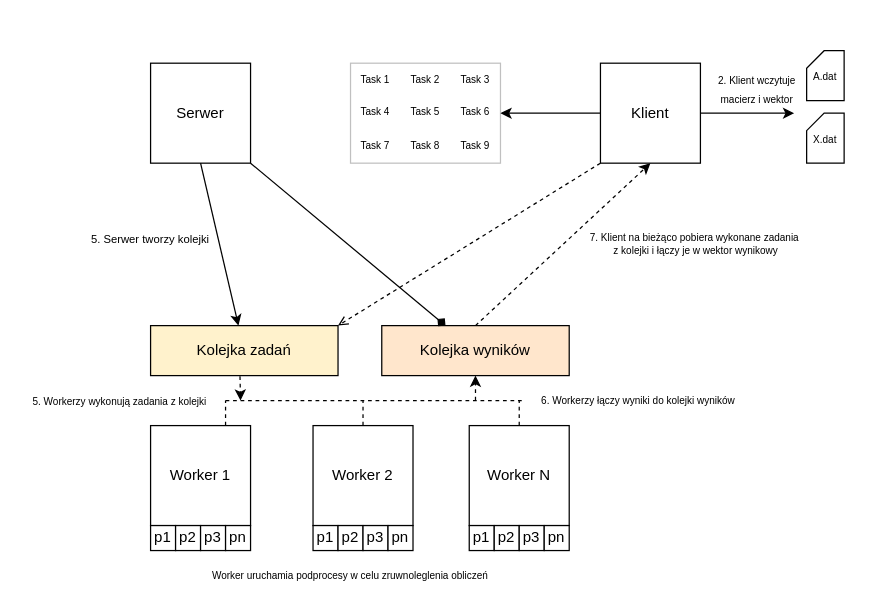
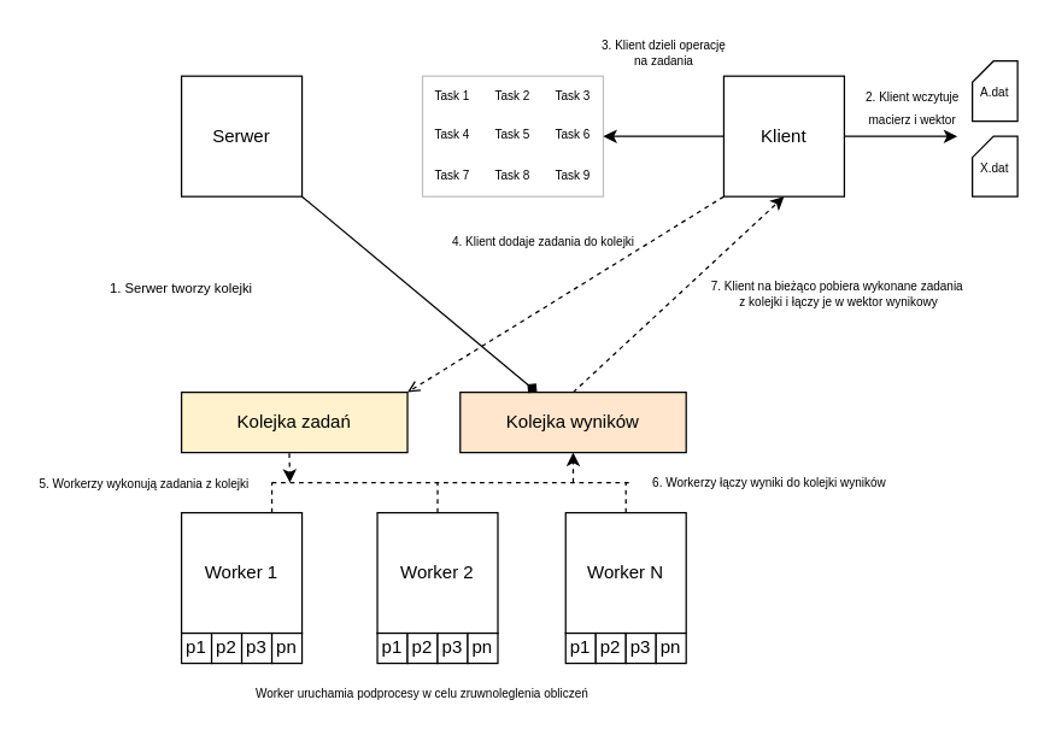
  <mxCell id="0" />
  <mxCell id="1" parent="0" />
  <mxCell id="2" value="Serwer" style="whiteSpace=wrap;html=1;aspect=fixed;" parent="1" vertex="1"><mxGeometry x="120" y="50" width="80" height="80" as="geometry" /></mxCell>
  <mxCell id="3" value="Klient" style="whiteSpace=wrap;html=1;aspect=fixed;" parent="1" vertex="1"><mxGeometry x="480" y="50" width="80" height="80" as="geometry" /></mxCell>
  <mxCell id="4" value="Kolejka zadań" style="rounded=0;whiteSpace=wrap;html=1;fillColor=#fff2cc;" parent="1" vertex="1"><mxGeometry x="120" y="260" width="150" height="40" as="geometry" /></mxCell>
  <mxCell id="5" value="Kolejka wyników" style="rounded=0;whiteSpace=wrap;html=1;fillColor=#ffe6cc;" parent="1" vertex="1"><mxGeometry x="305" y="260" width="150" height="40" as="geometry" /></mxCell>
- <mxCell id="6" value="" style="endArrow=classic;html=1;exitX=0.5;exitY=1;exitDx=0;exitDy=0;" parent="1" source="2" target="4" edge="1"><mxGeometry width="50" height="50" relative="1" as="geometry"><mxPoint x="390" y="240" as="sourcePoint" /><mxPoint x="440" y="190" as="targetPoint" /></mxGeometry></mxCell>
  <mxCell id="7" value="" style="endArrow=diamond;html=1;exitX=1;exitY=1;exitDx=0;exitDy=0;" parent="1" source="2" target="5" edge="1"><mxGeometry width="50" height="50" relative="1" as="geometry"><mxPoint x="390" y="240" as="sourcePoint" /><mxPoint x="440" y="190" as="targetPoint" /></mxGeometry></mxCell>
- <mxCell id="8" value="&lt;font style=&quot;font-size: 9px&quot;&gt;5. Serwer tworzy kolejki&lt;/font&gt;" style="text;html=1;strokeColor=none;fillColor=none;align=center;verticalAlign=middle;whiteSpace=wrap;rounded=0;" parent="1" vertex="1"><mxGeometry x="40" y="180" width="160" height="20" as="geometry" /></mxCell>
+ <mxCell id="8" value="&lt;font style=&quot;font-size: 9px&quot;&gt;1. Serwer tworzy kolejki&lt;/font&gt;" style="text;html=1;strokeColor=none;fillColor=none;align=center;verticalAlign=middle;whiteSpace=wrap;rounded=0;" parent="1" vertex="1"><mxGeometry x="40" y="180" width="160" height="20" as="geometry" /></mxCell>
  <mxCell id="9" value="&lt;font style=&quot;font-size: 8px&quot;&gt;A.dat&lt;/font&gt;" style="shape=card;whiteSpace=wrap;html=1;size=14;" parent="1" vertex="1"><mxGeometry x="645" y="40" width="30" height="40" as="geometry" /></mxCell>
  <mxCell id="10" value="&lt;font style=&quot;font-size: 8px&quot;&gt;X.dat&lt;/font&gt;" style="shape=card;whiteSpace=wrap;html=1;size=14;" parent="1" vertex="1"><mxGeometry x="645" y="90" width="30" height="40" as="geometry" /></mxCell>
  <mxCell id="11" value="" style="endArrow=classic;html=1;exitX=1;exitY=0.5;exitDx=0;exitDy=0;" parent="1" source="3" edge="1"><mxGeometry width="50" height="50" relative="1" as="geometry"><mxPoint x="495" y="240" as="sourcePoint" /><mxPoint x="635" y="90" as="targetPoint" /></mxGeometry></mxCell>
  <mxCell id="12" value="&lt;font style=&quot;font-size: 8px&quot;&gt;2. Klient wczytuje &lt;br&gt;macierz i wektor&lt;br&gt;&lt;/font&gt;" style="text;html=1;align=center;verticalAlign=middle;resizable=0;points=[];autosize=1;" parent="1" vertex="1"><mxGeometry x="565" y="50" width="80" height="40" as="geometry" /></mxCell>
  <mxCell id="13" value="&lt;table border=&quot;0&quot; width=&quot;100%&quot; style=&quot;width: 100% ; height: 100% ; border-collapse: collapse&quot;&gt;&lt;tbody&gt;&lt;tr&gt;&lt;td align=&quot;center&quot;&gt;Task 1&lt;/td&gt;&lt;td align=&quot;center&quot;&gt;Task 2&lt;/td&gt;&lt;td align=&quot;center&quot;&gt;Task 3&lt;/td&gt;&lt;/tr&gt;&lt;tr&gt;&lt;td align=&quot;center&quot;&gt;Task 4&lt;/td&gt;&lt;td align=&quot;center&quot;&gt;Task 5&lt;/td&gt;&lt;td align=&quot;center&quot;&gt;Task 6&lt;/td&gt;&lt;/tr&gt;&lt;tr&gt;&lt;td align=&quot;center&quot;&gt;Task 7&lt;/td&gt;&lt;td align=&quot;center&quot;&gt;Task 8&lt;/td&gt;&lt;td align=&quot;center&quot;&gt;Task 9&lt;/td&gt;&lt;/tr&gt;&lt;/tbody&gt;&lt;/table&gt;" style="text;html=1;strokeColor=#c0c0c0;fillColor=none;overflow=fill;fontSize=8;" parent="1" vertex="1"><mxGeometry x="280" y="50" width="120" height="80" as="geometry" /></mxCell>
  <mxCell id="14" value="" style="endArrow=classic;html=1;fontSize=8;exitX=0;exitY=0.5;exitDx=0;exitDy=0;entryX=1;entryY=0.5;entryDx=0;entryDy=0;" parent="1" source="3" target="13" edge="1"><mxGeometry width="50" height="50" relative="1" as="geometry"><mxPoint x="390" y="220" as="sourcePoint" /><mxPoint x="440" y="170" as="targetPoint" /></mxGeometry></mxCell>
+ <mxCell id="15" value="3. Klient dzieli operację &lt;br&gt;na zadania" style="text;html=1;align=center;verticalAlign=middle;resizable=0;points=[];autosize=1;fontSize=8;" parent="1" vertex="1"><mxGeometry x="390" y="20" width="100" height="30" as="geometry" /></mxCell>
  <mxCell id="16" value="" style="endArrow=open;html=1;fontSize=8;entryX=1;entryY=0;entryDx=0;entryDy=0;exitX=0;exitY=1;exitDx=0;exitDy=0;dashed=1;" parent="1" source="3" target="4" edge="1"><mxGeometry width="50" height="50" relative="1" as="geometry"><mxPoint x="390" y="220" as="sourcePoint" /><mxPoint x="440" y="170" as="targetPoint" /></mxGeometry></mxCell>
+ <mxCell id="17" value="4. Klient dodaje zadania do kolejki" style="text;html=1;align=center;verticalAlign=middle;resizable=0;points=[];autosize=1;fontSize=8;" parent="1" vertex="1"><mxGeometry x="290" y="150" width="140" height="20" as="geometry" /></mxCell>
  <mxCell id="18" value="Worker 1" style="whiteSpace=wrap;html=1;aspect=fixed;fontSize=12;" parent="1" vertex="1"><mxGeometry x="120" y="340" width="80" height="80" as="geometry" /></mxCell>
  <mxCell id="19" value="Worker 2" style="whiteSpace=wrap;html=1;aspect=fixed;fontSize=12;" parent="1" vertex="1"><mxGeometry x="250" y="340" width="80" height="80" as="geometry" /></mxCell>
  <mxCell id="20" value="Worker N" style="whiteSpace=wrap;html=1;aspect=fixed;fontSize=12;" parent="1" vertex="1"><mxGeometry x="375" y="340" width="80" height="80" as="geometry" /></mxCell>
  <mxCell id="21" value="p1" style="rounded=0;whiteSpace=wrap;html=1;fontSize=12;" parent="1" vertex="1"><mxGeometry x="120" y="420" width="20" height="20" as="geometry" /></mxCell>
  <mxCell id="22" value="p2" style="rounded=0;whiteSpace=wrap;html=1;fontSize=12;" parent="1" vertex="1"><mxGeometry x="140" y="420" width="20" height="20" as="geometry" /></mxCell>
  <mxCell id="23" value="p3" style="rounded=0;whiteSpace=wrap;html=1;fontSize=12;" parent="1" vertex="1"><mxGeometry x="160" y="420" width="20" height="20" as="geometry" /></mxCell>
  <mxCell id="24" value="pn" style="rounded=0;whiteSpace=wrap;html=1;fontSize=12;" parent="1" vertex="1"><mxGeometry x="180" y="420" width="20" height="20" as="geometry" /></mxCell>
  <mxCell id="25" value="&lt;font style=&quot;font-size: 8px&quot;&gt;5. Workerzy wykonują zadania z kolejki&lt;/font&gt;" style="text;html=1;align=center;verticalAlign=middle;resizable=0;points=[];autosize=1;fontSize=12;" parent="1" vertex="1"><mxGeometry y="310" width="150" height="20" as="geometry" x="20" /></mxCell>
  <mxCell id="26" value="Worker uruchamia podprocesy w celu zruwnoleglenia obliczeń" style="text;html=1;strokeColor=none;fillColor=none;align=center;verticalAlign=middle;whiteSpace=wrap;rounded=0;fontSize=8;" parent="1" vertex="1"><mxGeometry x="145" y="450" width="270" height="20" as="geometry" /></mxCell>
  <mxCell id="27" value="" style="endArrow=none;dashed=1;html=1;fontSize=8;" parent="1" edge="1"><mxGeometry width="50" height="50" relative="1" as="geometry"><mxPoint x="180" y="320" as="sourcePoint" /><mxPoint x="420" y="320" as="targetPoint" /></mxGeometry></mxCell>
  <mxCell id="28" value="" style="endArrow=none;dashed=1;html=1;fontSize=8;exitX=0.5;exitY=0;exitDx=0;exitDy=0;" parent="1" source="20" edge="1"><mxGeometry width="50" height="50" relative="1" as="geometry"><mxPoint x="380" y="340" as="sourcePoint" /><mxPoint x="415" y="320" as="targetPoint" /></mxGeometry></mxCell>
  <mxCell id="29" value="" style="endArrow=none;dashed=1;html=1;fontSize=8;exitX=0.5;exitY=0;exitDx=0;exitDy=0;" parent="1" source="19" edge="1"><mxGeometry width="50" height="50" relative="1" as="geometry"><mxPoint x="425" y="350" as="sourcePoint" /><mxPoint x="290" y="320" as="targetPoint" /></mxGeometry></mxCell>
  <mxCell id="30" value="" style="endArrow=none;dashed=1;html=1;fontSize=8;exitX=0.75;exitY=0;exitDx=0;exitDy=0;" parent="1" source="18" edge="1"><mxGeometry width="50" height="50" relative="1" as="geometry"><mxPoint x="300" y="350" as="sourcePoint" /><mxPoint x="180" y="320" as="targetPoint" /></mxGeometry></mxCell>
  <mxCell id="31" value="" style="endArrow=classic;html=1;dashed=1;fontSize=8;exitX=0.477;exitY=1.011;exitDx=0;exitDy=0;exitPerimeter=0;" parent="1" source="4" edge="1"><mxGeometry width="50" height="50" relative="1" as="geometry"><mxPoint x="380" y="340" as="sourcePoint" /><mxPoint x="192" y="320" as="targetPoint" /></mxGeometry></mxCell>
  <mxCell id="32" value="" style="endArrow=classic;html=1;dashed=1;fontSize=8;entryX=0.5;entryY=1;entryDx=0;entryDy=0;" parent="1" target="5" edge="1"><mxGeometry width="50" height="50" relative="1" as="geometry"><mxPoint x="380" y="320" as="sourcePoint" /><mxPoint x="430" y="290" as="targetPoint" /></mxGeometry></mxCell>
  <mxCell id="33" value="6. Workerzy łączy wyniki do kolejki wyników" style="text;html=1;align=center;verticalAlign=middle;resizable=0;points=[];autosize=1;fontSize=8;" parent="1" vertex="1"><mxGeometry x="420" y="310" width="180" height="20" as="geometry" /></mxCell>
  <mxCell id="34" value="7. Klient na bieżąco pobiera wykonane zadania&lt;br&gt;&amp;nbsp;z kolejki i łączy je w wektor wynikowy" style="text;html=1;align=center;verticalAlign=middle;resizable=0;points=[];autosize=1;fontSize=8;" parent="1" vertex="1"><mxGeometry x="465" y="180" width="180" height="30" as="geometry" /></mxCell>
  <mxCell id="35" value="" style="endArrow=classic;html=1;dashed=1;fontSize=8;exitX=0.5;exitY=0;exitDx=0;exitDy=0;entryX=0.5;entryY=1;entryDx=0;entryDy=0;" parent="1" source="5" target="3" edge="1"><mxGeometry width="50" height="50" relative="1" as="geometry"><mxPoint x="380" y="240" as="sourcePoint" /><mxPoint x="430" y="190" as="targetPoint" /></mxGeometry></mxCell>
  <mxCell id="36" value="p1" style="rounded=0;whiteSpace=wrap;html=1;fontSize=12;" vertex="1" parent="1"><mxGeometry x="250" y="420" width="20" height="20" as="geometry" /></mxCell>
  <mxCell id="37" value="p2" style="rounded=0;whiteSpace=wrap;html=1;fontSize=12;" vertex="1" parent="1"><mxGeometry x="270" y="420" width="20" height="20" as="geometry" /></mxCell>
  <mxCell id="38" value="p3" style="rounded=0;whiteSpace=wrap;html=1;fontSize=12;" vertex="1" parent="1"><mxGeometry x="290" y="420" width="20" height="20" as="geometry" /></mxCell>
  <mxCell id="39" value="pn" style="rounded=0;whiteSpace=wrap;html=1;fontSize=12;" vertex="1" parent="1"><mxGeometry x="310" y="420" width="20" height="20" as="geometry" /></mxCell>
  <mxCell id="40" value="p1" style="rounded=0;whiteSpace=wrap;html=1;fontSize=12;" vertex="1" parent="1"><mxGeometry x="375" y="420" width="20" height="20" as="geometry" /></mxCell>
  <mxCell id="41" value="p2" style="rounded=0;whiteSpace=wrap;html=1;fontSize=12;" vertex="1" parent="1"><mxGeometry x="395" y="420" width="20" height="20" as="geometry" /></mxCell>
  <mxCell id="42" value="p3" style="rounded=0;whiteSpace=wrap;html=1;fontSize=12;" vertex="1" parent="1"><mxGeometry x="415" y="420" width="20" height="20" as="geometry" /></mxCell>
  <mxCell id="43" value="pn" style="rounded=0;whiteSpace=wrap;html=1;fontSize=12;" vertex="1" parent="1"><mxGeometry x="435" y="420" width="20" height="20" as="geometry" /></mxCell>
